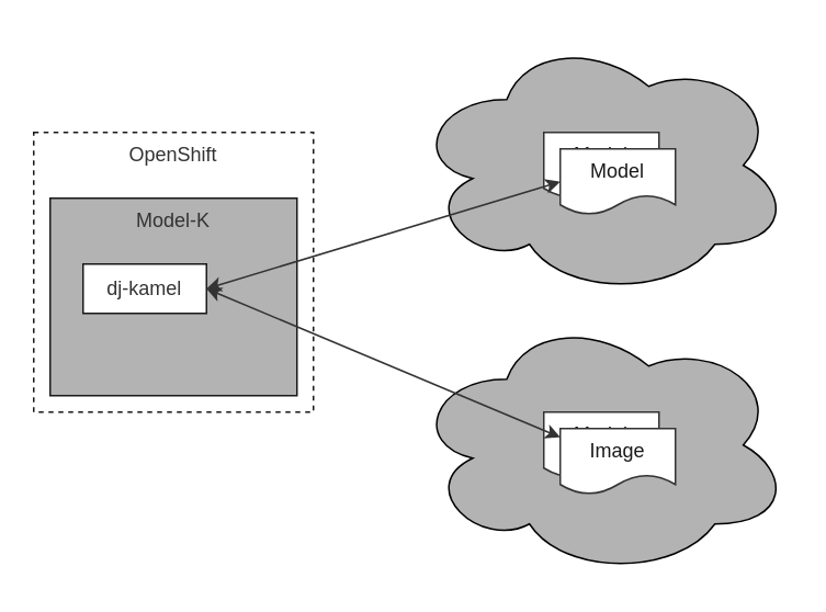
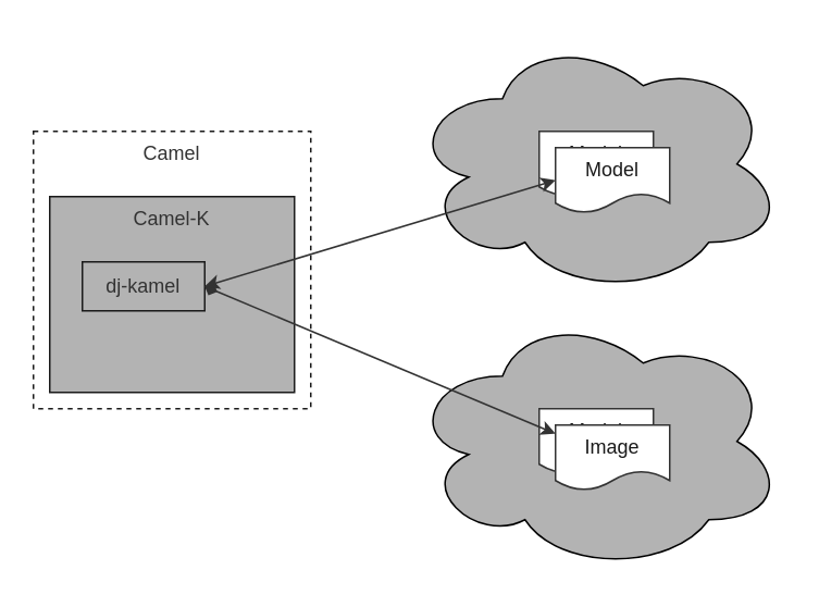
  <mxCell id="0" />
  <mxCell id="1" parent="0" />
- <mxCell id="2" value="OpenShift" style="rounded=0;whiteSpace=wrap;html=1;strokeColor=#1A1A1A;fontColor=#333333;fillColor=none;dashed=1;verticalAlign=top;" parent="1" vertex="1"><mxGeometry x="20" y="80" width="170" height="170" as="geometry" /></mxCell>
- <mxCell id="3" value="Model-K" style="rounded=0;whiteSpace=wrap;html=1;fillColor=#B3B3B3;strokeColor=#1A1A1A;fontColor=#333333;verticalAlign=top;" parent="1" vertex="1"><mxGeometry x="30" y="120" width="150" height="120" as="geometry" /></mxCell>
- <mxCell id="4" value="dj-kamel" style="rounded=0;whiteSpace=wrap;html=1;fillColor=#ffffff;strokeColor=#1A1A1A;fontColor=#333333;" parent="1" vertex="1"><mxGeometry x="50" y="160" width="75" height="30" as="geometry" /></mxCell>
+ <mxCell id="2" value="Camel" style="rounded=0;whiteSpace=wrap;html=1;strokeColor=#1A1A1A;fontColor=#333333;fillColor=none;dashed=1;verticalAlign=top;" parent="1" vertex="1"><mxGeometry x="20" y="80" width="170" height="170" as="geometry" /></mxCell>
+ <mxCell id="3" value="Camel-K" style="rounded=0;whiteSpace=wrap;html=1;fillColor=#B3B3B3;strokeColor=#1A1A1A;fontColor=#333333;verticalAlign=top;" parent="1" vertex="1"><mxGeometry x="30" y="120" width="150" height="120" as="geometry" /></mxCell>
+ <mxCell id="4" value="dj-kamel" style="rounded=0;whiteSpace=wrap;html=1;fillColor=#B3B3B3;strokeColor=#1A1A1A;fontColor=#333333;" parent="1" vertex="1"><mxGeometry x="50" y="160" width="75" height="30" as="geometry" /></mxCell>
  <mxCell id="5" value="" style="ellipse;shape=cloud;whiteSpace=wrap;html=1;fillColor=#B3B3B3;" vertex="1" parent="1"><mxGeometry x="250" y="20" width="230" height="160" as="geometry" /></mxCell>
  <mxCell id="6" value="&lt;span&gt;&lt;font color=&quot;#1a1a1a&quot;&gt;Model&lt;/font&gt;&lt;br&gt;&lt;/span&gt;" style="shape=document;whiteSpace=wrap;html=1;boundedLbl=1;fillColor=#FFFFFF;strokeColor=#333333;" vertex="1" parent="1"><mxGeometry x="330" y="80" width="70" height="40" as="geometry" /></mxCell>
  <mxCell id="7" value="&lt;span&gt;&lt;font color=&quot;#1a1a1a&quot;&gt;Model&lt;/font&gt;&lt;br&gt;&lt;/span&gt;" style="shape=document;whiteSpace=wrap;html=1;boundedLbl=1;fillColor=#FFFFFF;strokeColor=#333333;" vertex="1" parent="1"><mxGeometry x="340" y="90" width="70" height="40" as="geometry" /></mxCell>
  <mxCell id="8" value="" style="ellipse;shape=cloud;whiteSpace=wrap;html=1;fillColor=#B3B3B3;" vertex="1" parent="1"><mxGeometry x="250" y="190" width="230" height="160" as="geometry" /></mxCell>
  <mxCell id="9" value="&lt;span&gt;&lt;font color=&quot;#1a1a1a&quot;&gt;Model&lt;/font&gt;&lt;br&gt;&lt;/span&gt;" style="shape=document;whiteSpace=wrap;html=1;boundedLbl=1;fillColor=#FFFFFF;strokeColor=#333333;" vertex="1" parent="1"><mxGeometry x="330" y="250" width="70" height="40" as="geometry" /></mxCell>
  <mxCell id="10" value="&lt;span&gt;&lt;font color=&quot;#1a1a1a&quot;&gt;Image&lt;/font&gt;&lt;br&gt;&lt;/span&gt;" style="shape=document;whiteSpace=wrap;html=1;boundedLbl=1;fillColor=#FFFFFF;strokeColor=#333333;" vertex="1" parent="1"><mxGeometry x="340" y="260" width="70" height="40" as="geometry" /></mxCell>
- <mxCell id="11" value="" style="endArrow=classic;startArrow=classic;html=1;fontColor=#333333;strokeColor=#333333;entryX=1;entryY=0.5;entryDx=0;entryDy=0;" edge="1" parent="1" source="10" target="4"><mxGeometry width="50" height="50" relative="1" as="geometry"><mxPoint x="296.8" y="118" as="sourcePoint" /><mxPoint x="45" y="185" as="targetPoint" /></mxGeometry></mxCell>
+ <mxCell id="11" value="" style="endArrow=diamond;startArrow=classic;html=1;fontColor=#333333;strokeColor=#333333;entryX=1;entryY=0.5;entryDx=0;entryDy=0;" edge="1" parent="1" source="10" target="4"><mxGeometry width="50" height="50" relative="1" as="geometry"><mxPoint x="296.8" y="118" as="sourcePoint" /><mxPoint x="45" y="185" as="targetPoint" /></mxGeometry></mxCell>
  <mxCell id="12" value="" style="endArrow=classic;startArrow=classic;html=1;fontColor=#333333;strokeColor=#333333;entryX=1;entryY=0.5;entryDx=0;entryDy=0;exitX=0;exitY=0.5;exitDx=0;exitDy=0;" parent="1" source="7" target="4" edge="1"><mxGeometry width="50" height="50" relative="1" as="geometry"><mxPoint x="330" y="140" as="sourcePoint" /><mxPoint x="-185" y="250" as="targetPoint" /></mxGeometry></mxCell>
